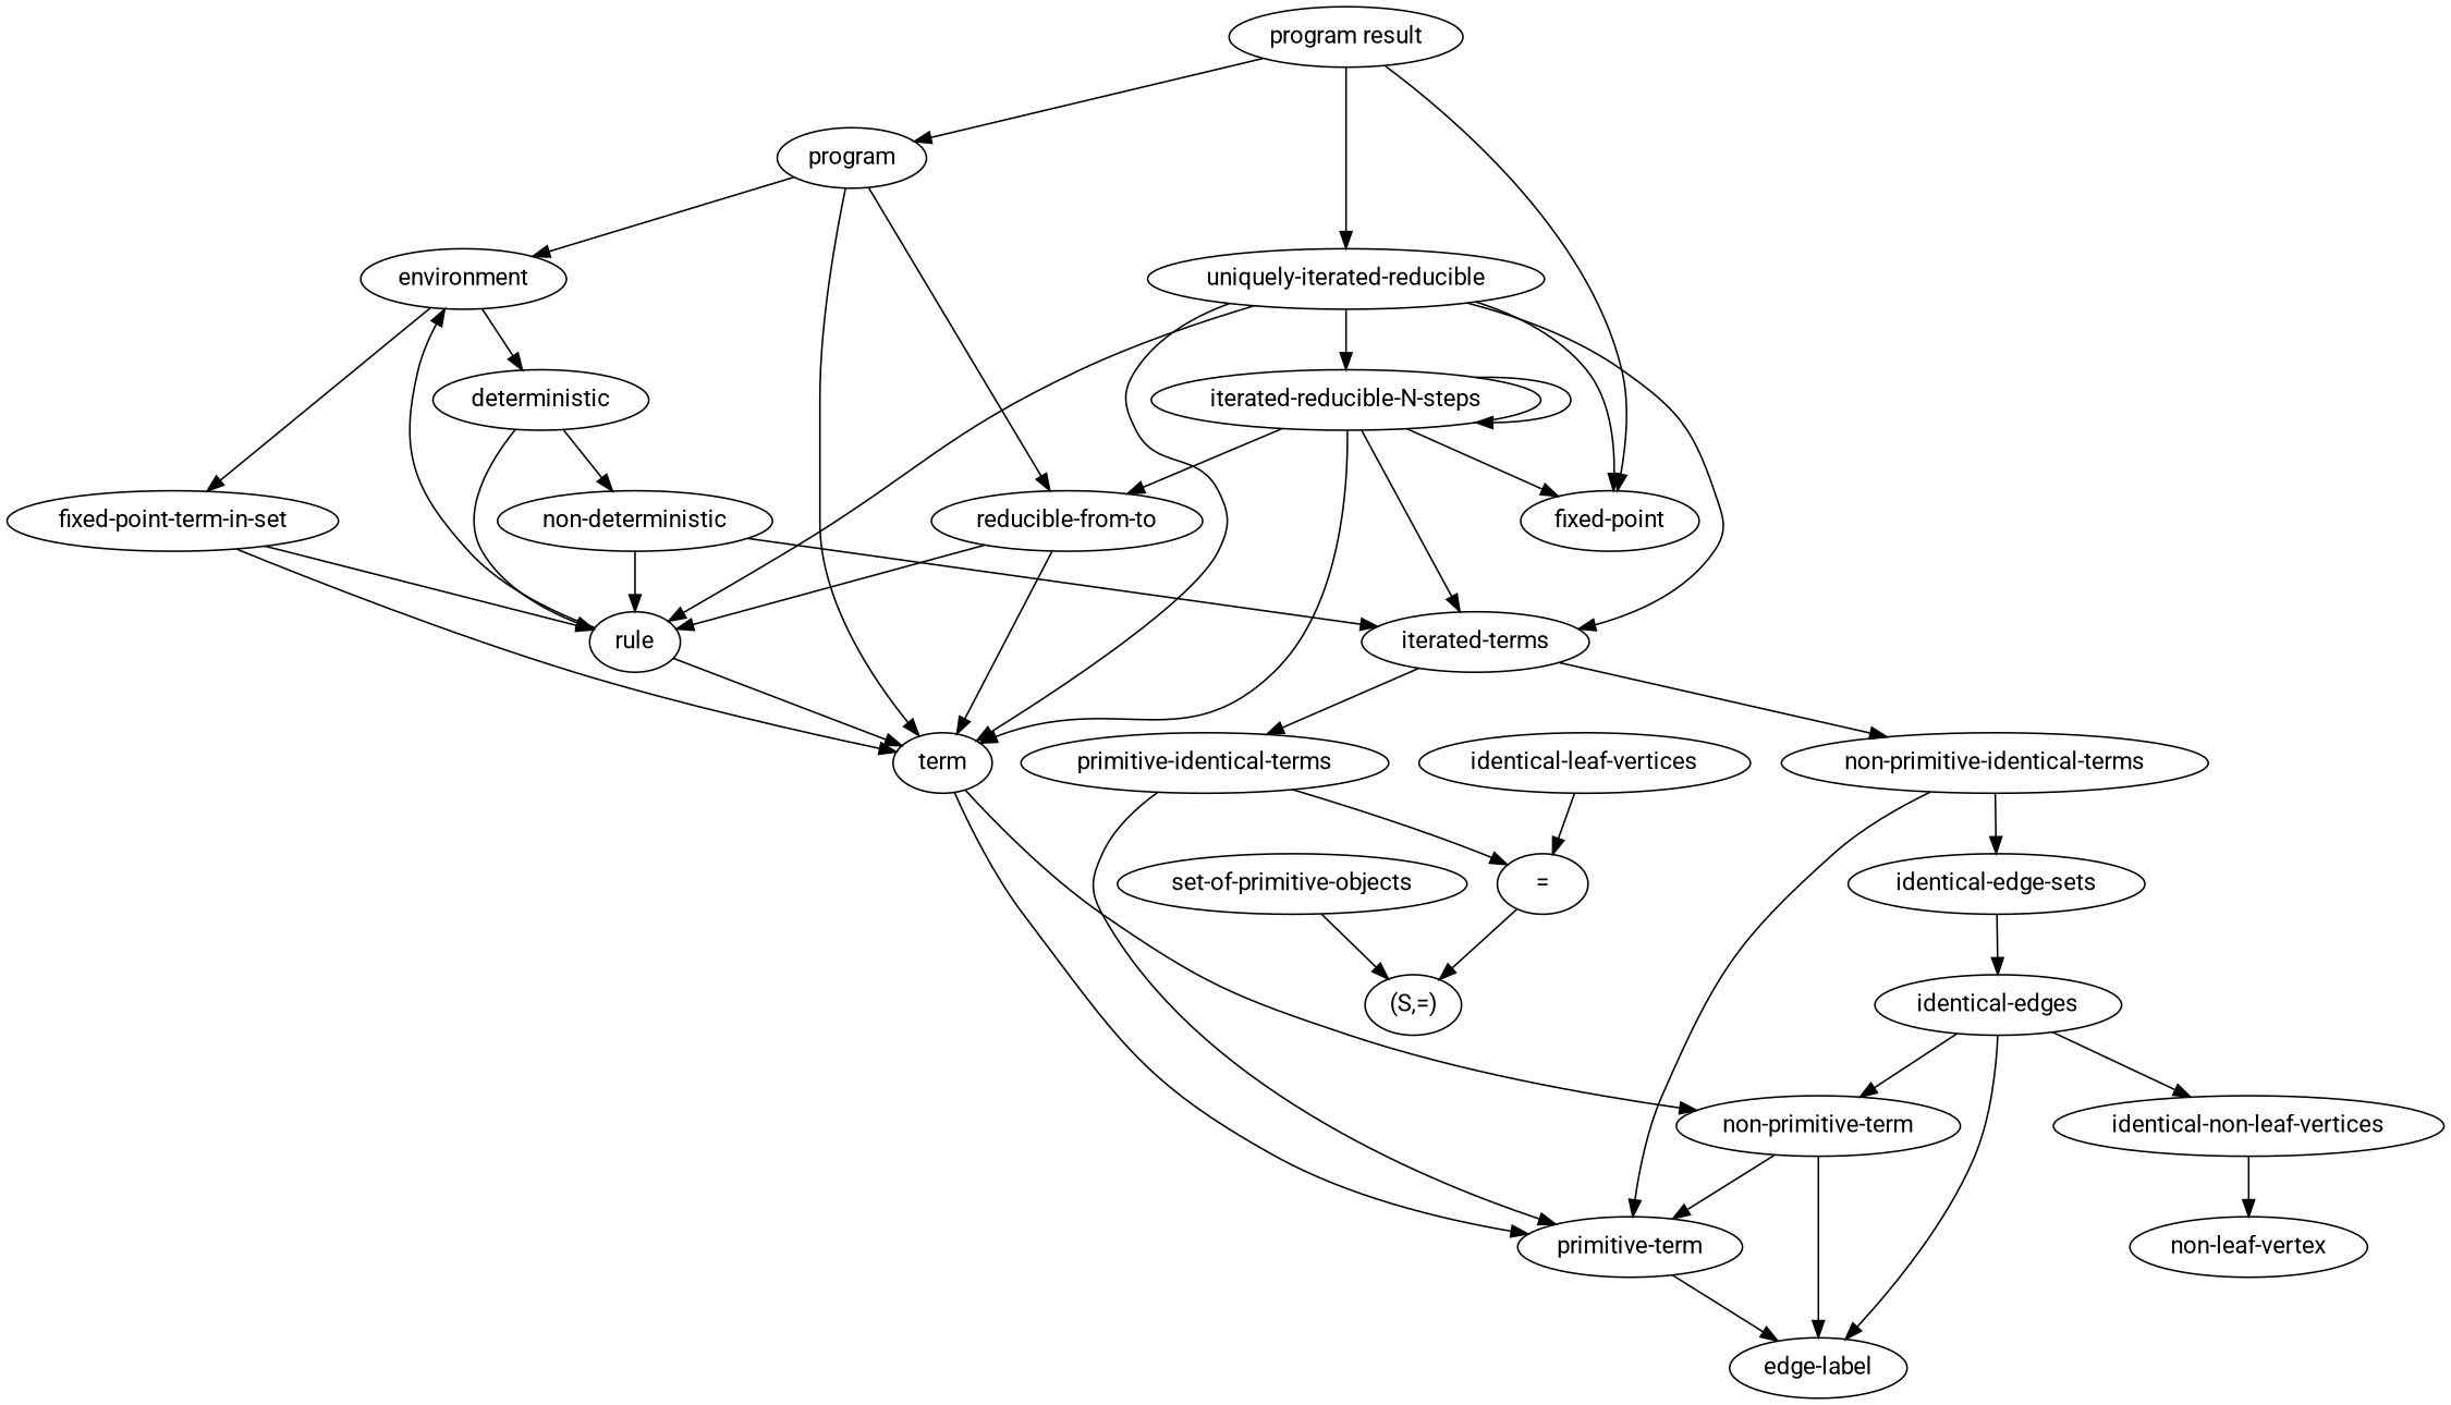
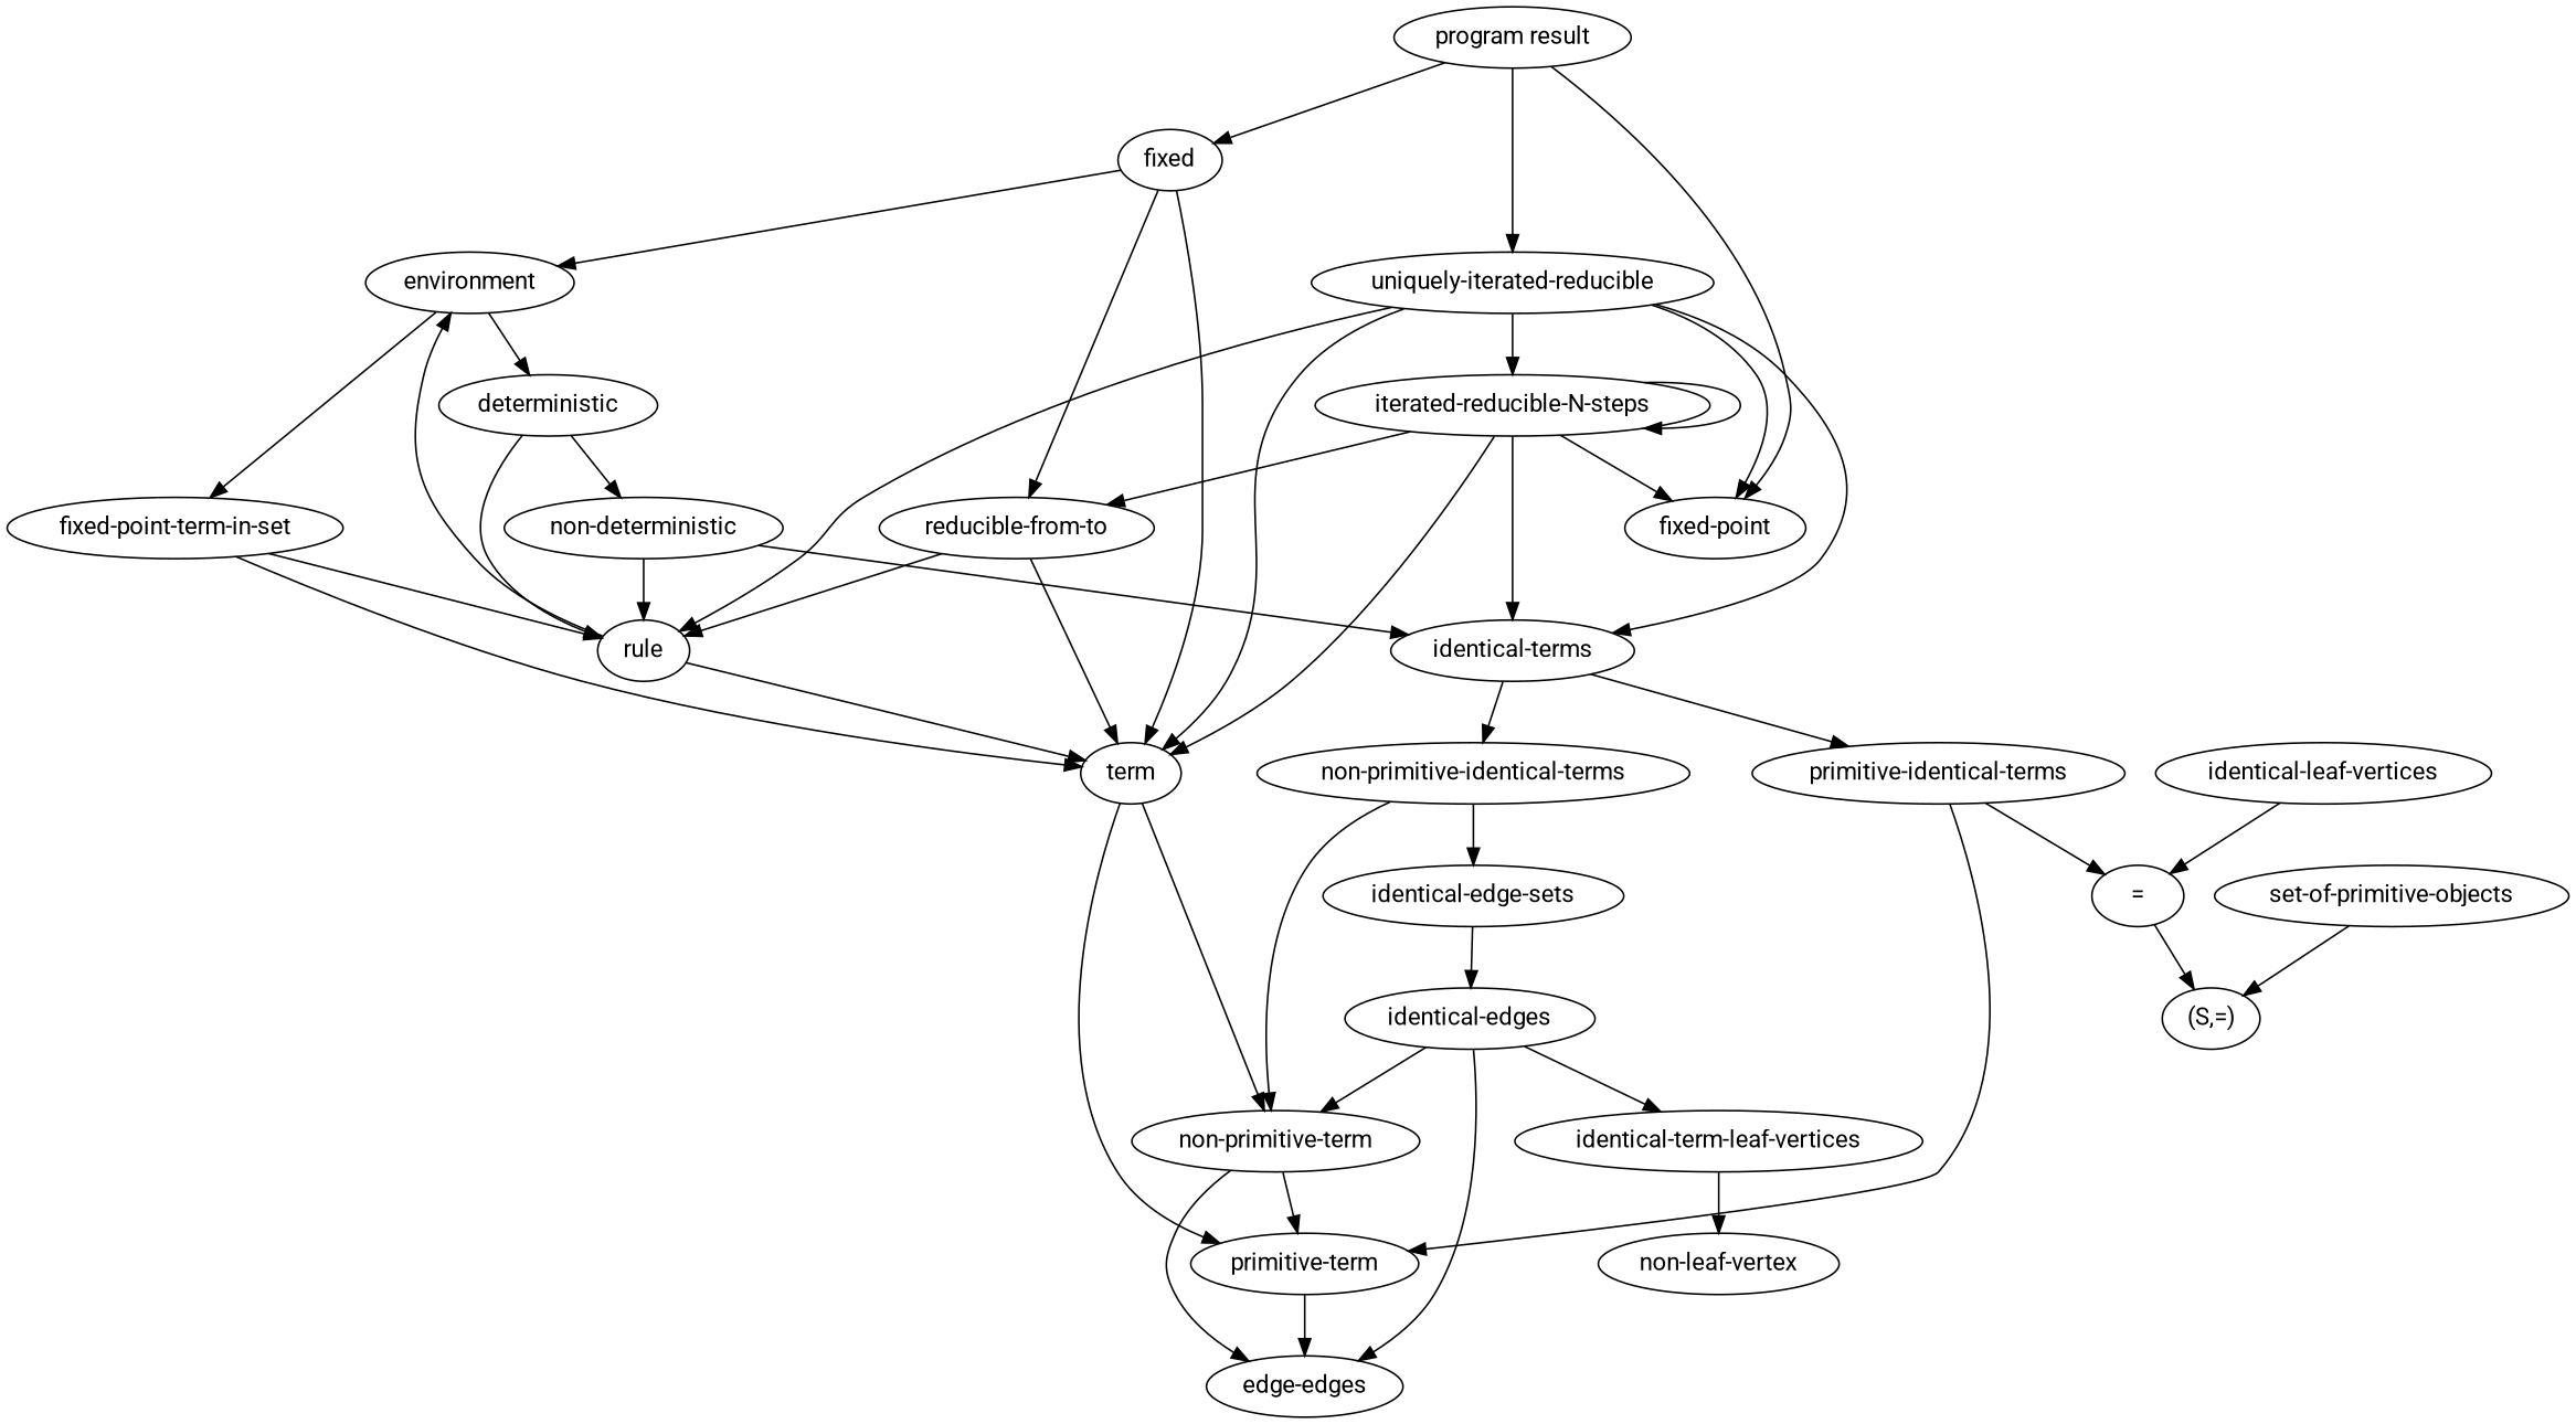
  digraph {
    fontname=Roboto
    node [fontname=Roboto]
    edge [fontname=Roboto]
    "program result"
-   program
+   program [label=fixed]
    "fixed-point"
    "uniquely-iterated-reducible"
    term
    environment
    "reducible-from-to"
    rule
-   "identical-terms" [label="iterated-terms"]
+   "identical-terms"
    "iterated-reducible-N-steps"
    "primitive-term"
    "non-primitive-term"
    deterministic
    "fixed-point-term-in-set"
    "primitive-identical-terms"
    "non-primitive-identical-terms"
-   "edge-label"
+   "edge-label" [label="edge-edges"]
    "non-deterministic"
    "="
    "identical-edge-sets"
    "(S,=)"
    "identical-edges"
    "set-of-primitive-objects"
-   "identical-non-leaf-vertices"
+   "identical-non-leaf-vertices" [label="identical-term-leaf-vertices"]
    "non-leaf-vertex"
    "identical-leaf-vertices"
    "program result" -> program
    "program result" -> "fixed-point"
    "program result" -> "uniquely-iterated-reducible"
    program -> term
    program -> environment
    program -> "reducible-from-to"
    "uniquely-iterated-reducible" -> "fixed-point"
    "uniquely-iterated-reducible" -> term
    "uniquely-iterated-reducible" -> rule
    "uniquely-iterated-reducible" -> "identical-terms"
    "uniquely-iterated-reducible" -> "iterated-reducible-N-steps"
    term -> "primitive-term"
    term -> "non-primitive-term"
    environment -> deterministic
    environment -> "fixed-point-term-in-set"
    "reducible-from-to" -> term
    "reducible-from-to" -> rule
    rule -> term
    rule -> environment
    "identical-terms" -> "primitive-identical-terms"
    "identical-terms" -> "non-primitive-identical-terms"
    "iterated-reducible-N-steps" -> "fixed-point"
    "iterated-reducible-N-steps" -> term
    "iterated-reducible-N-steps" -> "reducible-from-to"
    "iterated-reducible-N-steps" -> "identical-terms"
    "iterated-reducible-N-steps" -> "iterated-reducible-N-steps"
    "primitive-term" -> "edge-label"
    "non-primitive-term" -> "primitive-term"
    "non-primitive-term" -> "edge-label"
    deterministic -> rule
    deterministic -> "non-deterministic"
    "fixed-point-term-in-set" -> term
    "fixed-point-term-in-set" -> rule
    "primitive-identical-terms" -> "primitive-term"
    "primitive-identical-terms" -> "="
-   "non-primitive-identical-terms" -> "primitive-term"
+   "non-primitive-identical-terms" -> "non-primitive-term"
    "non-primitive-identical-terms" -> "identical-edge-sets"
    "non-deterministic" -> rule
    "non-deterministic" -> "identical-terms"
    "=" -> "(S,=)"
    "identical-edge-sets" -> "identical-edges"
    "identical-edges" -> "non-primitive-term"
    "identical-edges" -> "edge-label"
    "identical-edges" -> "identical-non-leaf-vertices"
    "set-of-primitive-objects" -> "(S,=)"
    "identical-non-leaf-vertices" -> "non-leaf-vertex"
    "identical-leaf-vertices" -> "="
  }
